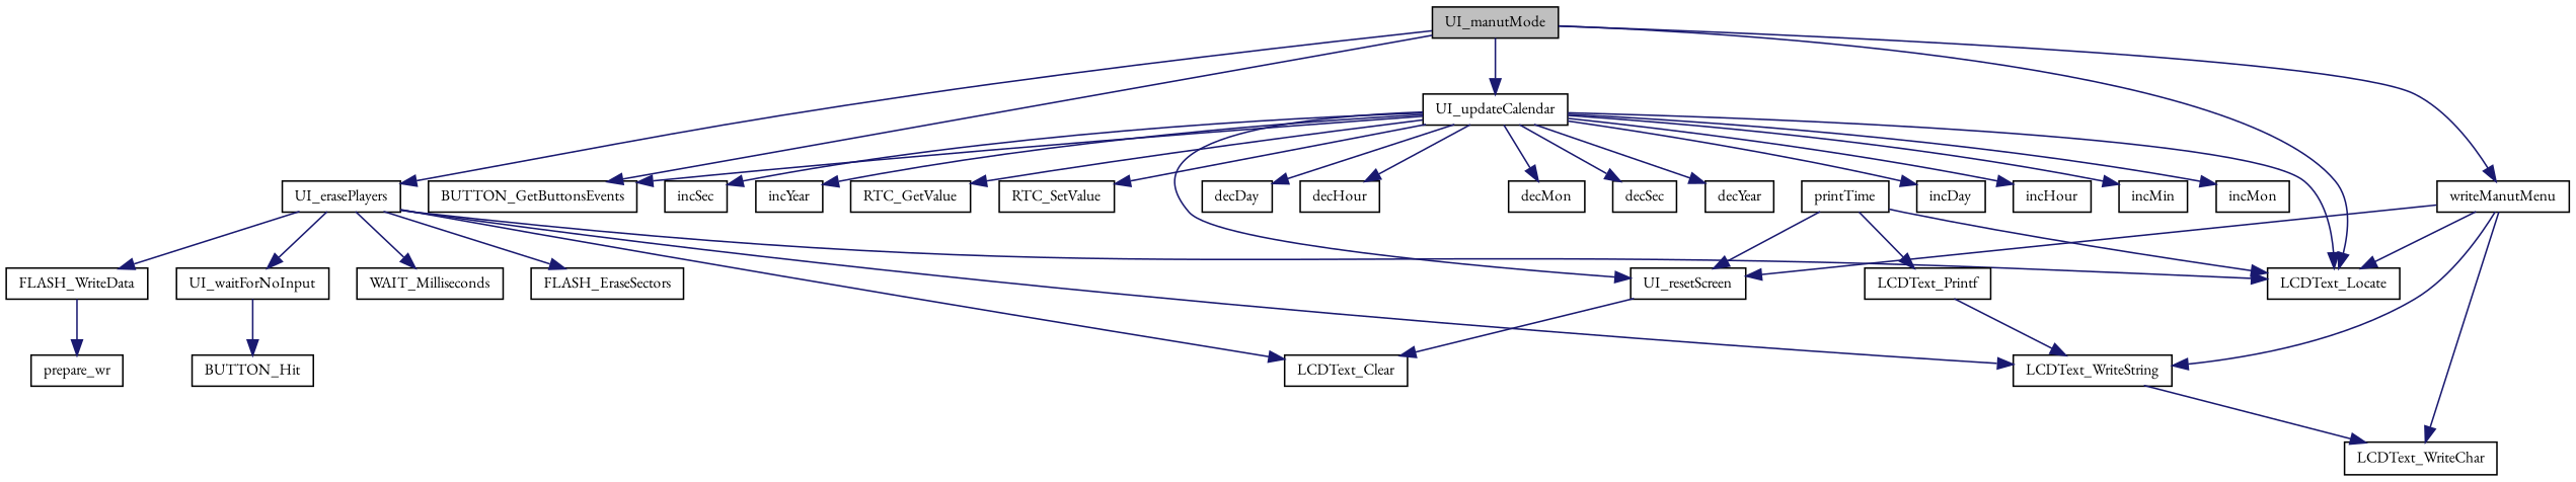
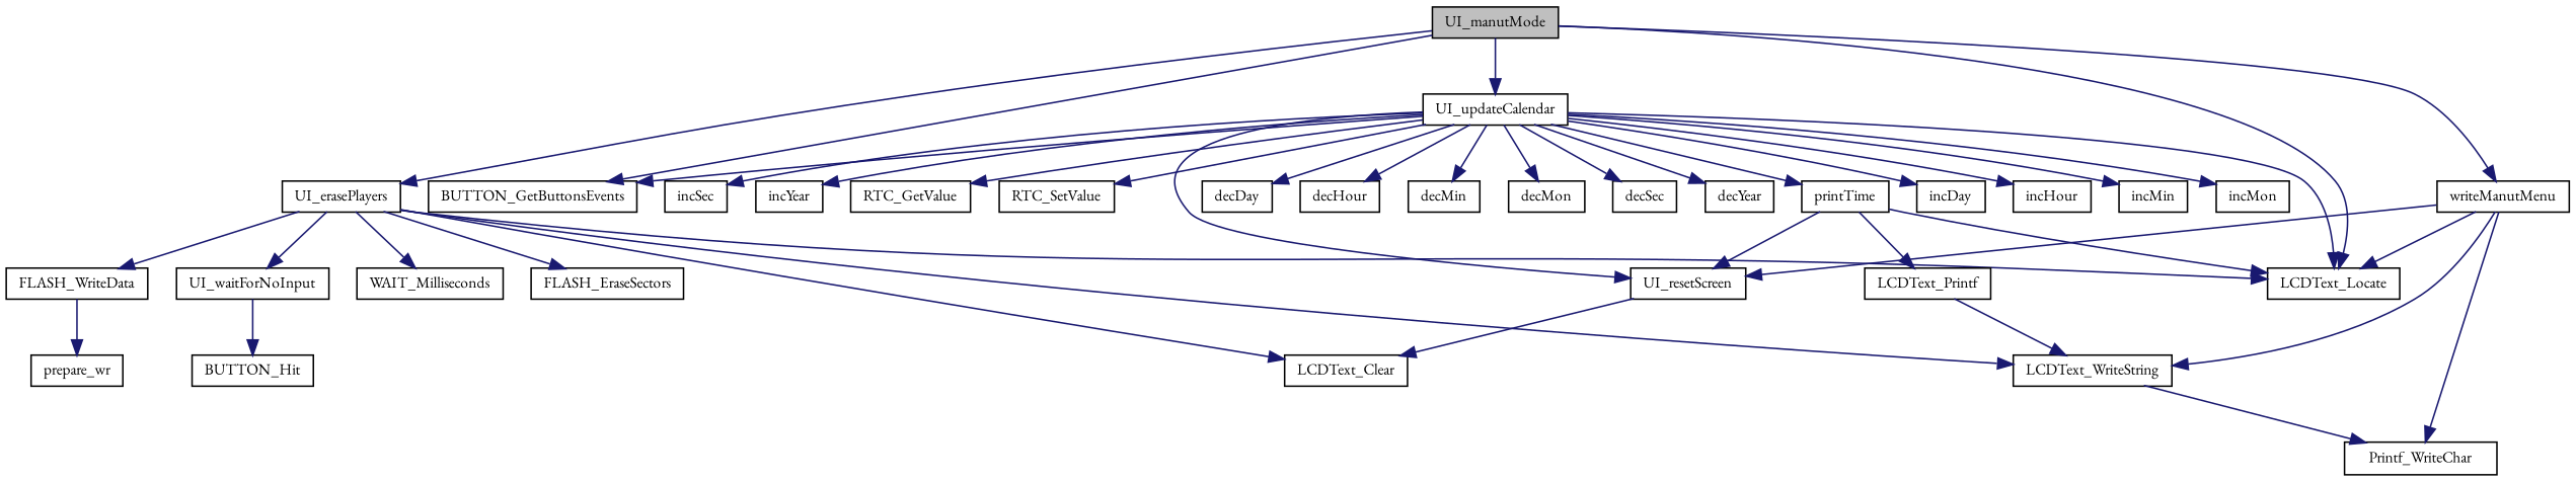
  digraph {
    fontname="EB Garamond"
    rankdir=TB
    node [color=black fillcolor=white fontname="EB Garamond" fontsize=10 shape=record style=filled]
    edge [color=midnightblue fontname="EB Garamond" fontsize=10 labelfontname=Helvetica labelfontsize=10 style=solid]
    n1 [fillcolor=grey75 fontcolor=black height=0.2 label=UI_manutMode width=0.4]
    n2 [height=0.2 label=BUTTON_GetButtonsEvents width=0.4]
    n3 [height=0.2 label=LCDText_Locate width=0.4]
    n4 [height=0.2 label=UI_erasePlayers width=0.4]
    n5 [height=0.2 label=UI_updateCalendar width=0.4]
    n6 [height=0.2 label=writeManutMenu width=0.4]
    n7 [height=0.2 label=FLASH_EraseSectors width=0.4]
    n8 [height=0.2 label=FLASH_WriteData width=0.4]
    n9 [height=0.2 label=LCDText_Clear width=0.4]
    n10 [height=0.2 label=LCDText_WriteString width=0.4]
    n11 [height=0.2 label=UI_waitForNoInput width=0.4]
    n12 [height=0.2 label=WAIT_Milliseconds width=0.4]
    n13 [height=0.2 label=decDay width=0.4]
    n14 [height=0.2 label=decHour width=0.4]
+   n15 [height=0.2 label=decMin width=0.4]
    n16 [height=0.2 label=decMon width=0.4]
    n17 [height=0.2 label=decSec width=0.4]
    n18 [height=0.2 label=decYear width=0.4]
    n19 [height=0.2 label=incDay width=0.4]
    n20 [height=0.2 label=incHour width=0.4]
    n21 [height=0.2 label=incMin width=0.4]
    n22 [height=0.2 label=incMon width=0.4]
    n23 [height=0.2 label=incSec width=0.4]
    n24 [height=0.2 label=incYear width=0.4]
    n25 [height=0.2 label=printTime width=0.4]
    n26 [height=0.2 label=UI_resetScreen width=0.4]
    n27 [height=0.2 label=RTC_GetValue width=0.4]
    n28 [height=0.2 label=RTC_SetValue width=0.4]
-   n29 [height=0.2 label=LCDText_WriteChar width=0.4]
+   n29 [height=0.2 label=Printf_WriteChar width=0.4]
    n30 [height=0.2 label=prepare_wr width=0.4]
    n31 [height=0.2 label=BUTTON_Hit width=0.4]
    n32 [height=0.2 label=LCDText_Printf width=0.4]
    n1 -> n2
    n1 -> n3
    n1 -> n4
    n1 -> n5
    n1 -> n6
    n4 -> n3
    n4 -> n7
    n4 -> n8
    n4 -> n9
    n4 -> n10
    n4 -> n11
    n4 -> n12
    n5 -> n2
    n5 -> n3
    n5 -> n13
    n5 -> n14
+   n5 -> n15
    n5 -> n16
    n5 -> n17
    n5 -> n18
    n5 -> n19
    n5 -> n20
    n5 -> n21
    n5 -> n22
    n5 -> n23
    n5 -> n24
+   n5 -> n25
    n5 -> n26
    n5 -> n27
    n5 -> n28
    n6 -> n3
    n6 -> n10
    n6 -> n26
    n6 -> n29
    n8 -> n30
    n10 -> n29
    n11 -> n31
    n25 -> n3
    n25 -> n26
    n25 -> n32
    n26 -> n9
    n32 -> n10
  }
